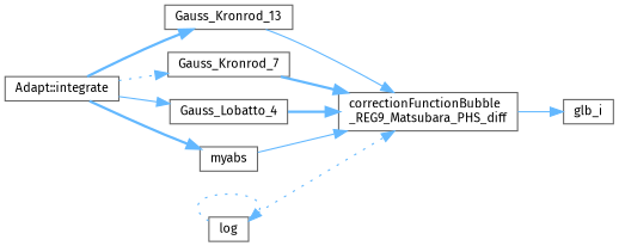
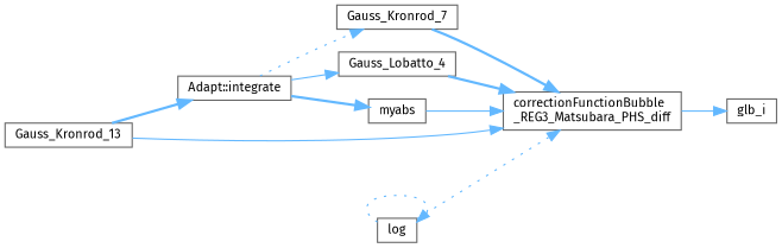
  digraph {
    fontname="Fira Sans"
    rankdir=LR
    node [color=grey40 fillcolor=white fontname="Fira Sans" fontsize=10 shape=box style=filled]
    edge [color=steelblue1 fontname="Fira Sans" fontsize=10 labelfontname=Helvetica labelfontsize=10 style=bold]
    n1 [height=0.2 label="Adapt::integrate" width=0.4]
    n2 [height=0.2 label=Gauss_Kronrod_13 width=0.4]
    n3 [height=0.2 label=Gauss_Kronrod_7 width=0.4]
    n4 [height=0.2 label=Gauss_Lobatto_4 width=0.4]
    n5 [height=0.2 label=myabs width=0.4]
-   n6 [height=0.2 label="correctionFunctionBubble\l_REG9_Matsubara_PHS_diff" width=0.4]
+   n6 [height=0.2 label="correctionFunctionBubble\l_REG3_Matsubara_PHS_diff" width=0.4]
    n7 [height=0.2 label=glb_i width=0.4]
    n8 [height=0.2 label=log width=0.4]
-   n1 -> n2
+   n2 -> n1
    n1 -> n3 [style=dotted]
    n1 -> n4 [style=solid]
    n1 -> n5
    n2 -> n6 [style=solid]
    n3 -> n6
    n4 -> n6
    n5 -> n6 [style=solid]
    n6 -> n7 [style=solid]
    n8 -> n6 [style=dotted]
    n8 -> n8 [style=dotted]
  }
